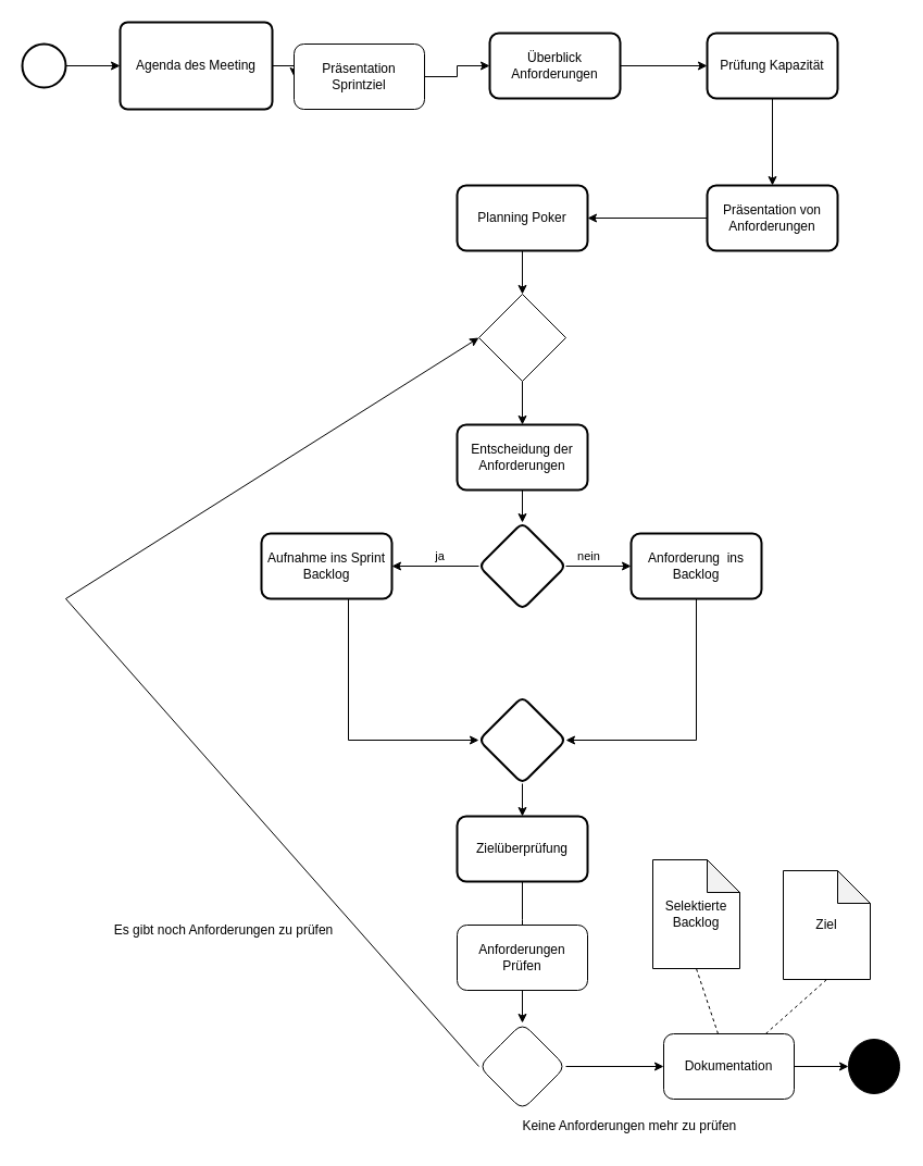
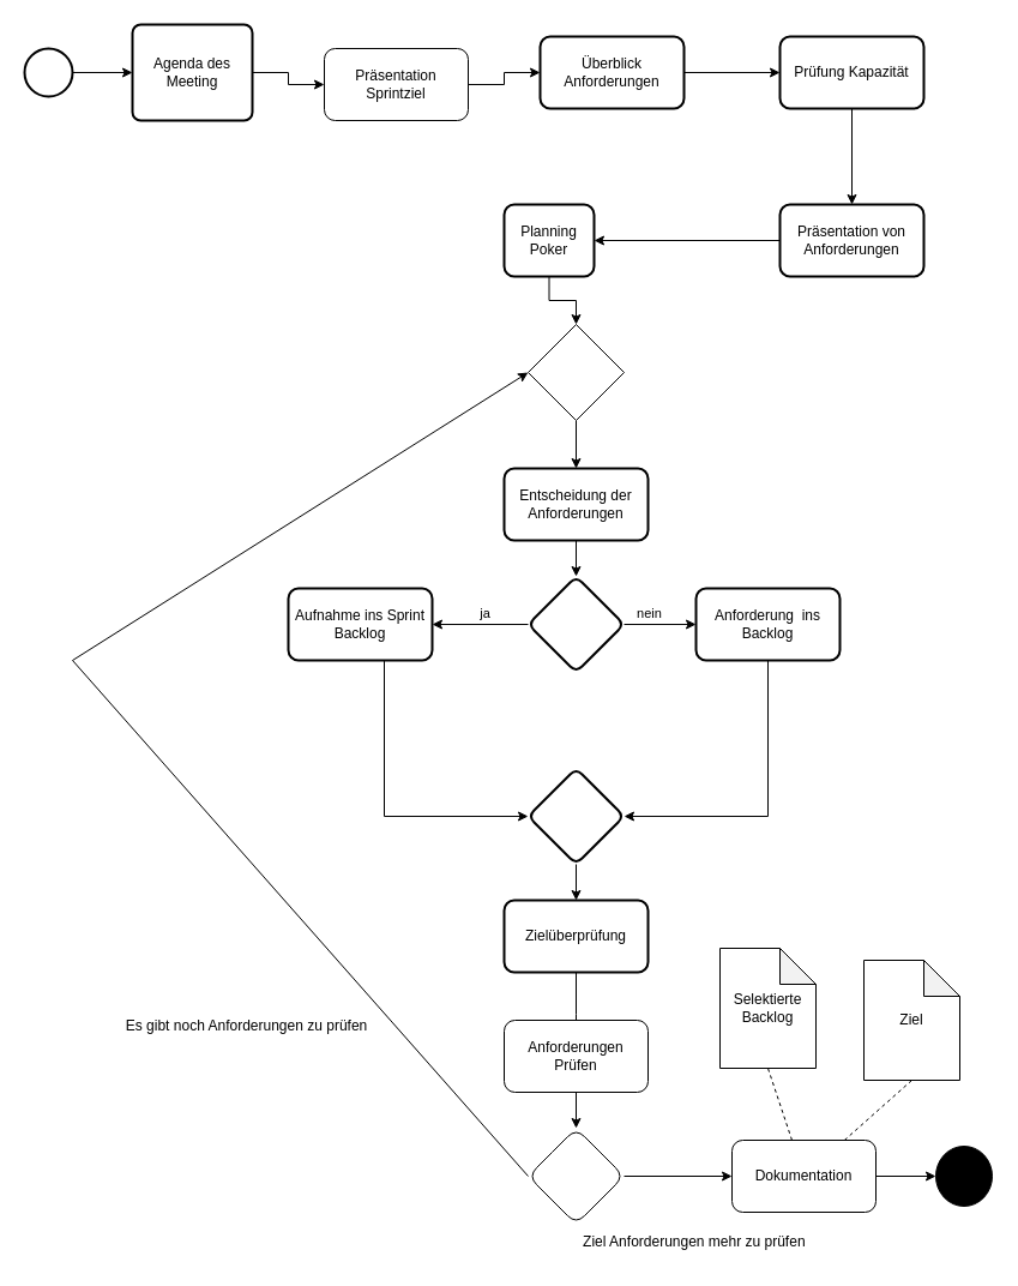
  <mxCell id="0" />
  <mxCell id="1" parent="0" />
  <mxCell id="2" value="" style="strokeWidth=2;html=1;shape=mxgraph.flowchart.start_2;whiteSpace=wrap;" parent="1" vertex="1"><mxGeometry x="20" y="40" width="40" height="40" as="geometry" /></mxCell>
  <mxCell id="3" value="" style="edgeStyle=orthogonalEdgeStyle;rounded=0;orthogonalLoop=1;jettySize=auto;html=1;" parent="1" source="30" target="6" edge="1"><mxGeometry relative="1" as="geometry" /></mxCell>
- <mxCell id="4" value="Agenda des Meeting" style="rounded=1;whiteSpace=wrap;html=1;absoluteArcSize=1;arcSize=14;strokeWidth=2;" parent="1" vertex="1"><mxGeometry x="110" y="20" width="140" height="80" as="geometry" /></mxCell>
+ <mxCell id="4" value="Agenda des Meeting" style="rounded=1;whiteSpace=wrap;html=1;absoluteArcSize=1;arcSize=14;strokeWidth=2;" parent="1" vertex="1"><mxGeometry x="110" y="20" width="100" height="80" as="geometry" /></mxCell>
  <mxCell id="5" value="" style="edgeStyle=orthogonalEdgeStyle;rounded=0;orthogonalLoop=1;jettySize=auto;html=1;" parent="1" source="6" target="9" edge="1"><mxGeometry relative="1" as="geometry" /></mxCell>
  <mxCell id="6" value="Überblick Anforderungen" style="whiteSpace=wrap;html=1;rounded=1;arcSize=14;strokeWidth=2;" parent="1" vertex="1"><mxGeometry x="450" y="30" width="120" height="60" as="geometry" /></mxCell>
  <mxCell id="7" style="edgeStyle=orthogonalEdgeStyle;rounded=0;orthogonalLoop=1;jettySize=auto;html=1;exitX=0.5;exitY=1;exitDx=0;exitDy=0;" parent="1" source="4" target="4" edge="1"><mxGeometry relative="1" as="geometry" /></mxCell>
  <mxCell id="8" value="" style="edgeStyle=orthogonalEdgeStyle;rounded=0;orthogonalLoop=1;jettySize=auto;html=1;" parent="1" source="9" target="11" edge="1"><mxGeometry relative="1" as="geometry" /></mxCell>
  <mxCell id="9" value="Prüfung Kapazität" style="whiteSpace=wrap;html=1;rounded=1;arcSize=14;strokeWidth=2;" parent="1" vertex="1"><mxGeometry x="650" y="30" width="120" height="60" as="geometry" /></mxCell>
  <mxCell id="10" value="" style="edgeStyle=orthogonalEdgeStyle;rounded=0;orthogonalLoop=1;jettySize=auto;html=1;" parent="1" source="11" target="13" edge="1"><mxGeometry relative="1" as="geometry" /></mxCell>
  <mxCell id="11" value="Präsentation von Anforderungen" style="whiteSpace=wrap;html=1;rounded=1;arcSize=14;strokeWidth=2;" parent="1" vertex="1"><mxGeometry x="650" y="170" width="120" height="60" as="geometry" /></mxCell>
  <mxCell id="12" value="" style="edgeStyle=orthogonalEdgeStyle;rounded=0;orthogonalLoop=1;jettySize=auto;html=1;" edge="1" parent="1" source="35" target="15"><mxGeometry relative="1" as="geometry" /></mxCell>
- <mxCell id="13" value="Planning Poker" style="whiteSpace=wrap;html=1;rounded=1;arcSize=14;strokeWidth=2;" parent="1" vertex="1"><mxGeometry x="420" y="170" width="120" height="60" as="geometry" /></mxCell>
+ <mxCell id="13" value="Planning Poker" style="whiteSpace=wrap;html=1;rounded=1;arcSize=14;strokeWidth=2;" parent="1" vertex="1"><mxGeometry x="420" y="170" width="75" height="60" as="geometry" /></mxCell>
  <mxCell id="14" value="" style="edgeStyle=orthogonalEdgeStyle;rounded=0;orthogonalLoop=1;jettySize=auto;html=1;" edge="1" parent="1" source="15" target="20"><mxGeometry relative="1" as="geometry" /></mxCell>
  <mxCell id="15" value="Entscheidung der Anforderungen" style="whiteSpace=wrap;html=1;rounded=1;arcSize=14;strokeWidth=2;" vertex="1" parent="1"><mxGeometry x="420" y="390" width="120" height="60" as="geometry" /></mxCell>
  <mxCell id="16" value="" style="edgeStyle=orthogonalEdgeStyle;rounded=0;orthogonalLoop=1;jettySize=auto;html=1;" edge="1" parent="1" source="20" target="22"><mxGeometry relative="1" as="geometry" /></mxCell>
  <mxCell id="17" value="ja" style="edgeLabel;html=1;align=center;verticalAlign=middle;resizable=0;points=[];" vertex="1" connectable="0" parent="16"><mxGeometry x="-0.067" relative="1" as="geometry"><mxPoint y="-10" as="offset" /></mxGeometry></mxCell>
  <mxCell id="18" value="" style="edgeStyle=orthogonalEdgeStyle;rounded=0;orthogonalLoop=1;jettySize=auto;html=1;" edge="1" parent="1" source="20" target="24"><mxGeometry relative="1" as="geometry" /></mxCell>
  <mxCell id="19" value="nein" style="edgeLabel;html=1;align=center;verticalAlign=middle;resizable=0;points=[];" vertex="1" connectable="0" parent="18"><mxGeometry x="-0.2" y="-1" relative="1" as="geometry"><mxPoint x="-4" y="-11" as="offset" /></mxGeometry></mxCell>
  <mxCell id="20" value="" style="rhombus;whiteSpace=wrap;html=1;rounded=1;arcSize=14;strokeWidth=2;" vertex="1" parent="1"><mxGeometry x="440" y="480" width="80" height="80" as="geometry" /></mxCell>
  <mxCell id="21" value="" style="edgeStyle=orthogonalEdgeStyle;rounded=0;orthogonalLoop=1;jettySize=auto;html=1;" edge="1" parent="1" source="22" target="26"><mxGeometry relative="1" as="geometry"><Array as="points"><mxPoint x="320" y="680" /></Array></mxGeometry></mxCell>
  <mxCell id="22" value="Aufnahme ins Sprint Backlog" style="whiteSpace=wrap;html=1;rounded=1;arcSize=14;strokeWidth=2;" vertex="1" parent="1"><mxGeometry x="240" y="490" width="120" height="60" as="geometry" /></mxCell>
  <mxCell id="23" value="" style="edgeStyle=orthogonalEdgeStyle;rounded=0;orthogonalLoop=1;jettySize=auto;html=1;entryX=1;entryY=0.5;entryDx=0;entryDy=0;" edge="1" parent="1" source="24" target="26"><mxGeometry relative="1" as="geometry"><mxPoint x="640" y="690" as="targetPoint" /><Array as="points"><mxPoint x="640" y="680" /></Array></mxGeometry></mxCell>
  <mxCell id="24" value="Anforderung &amp;nbsp;ins Backlog" style="whiteSpace=wrap;html=1;rounded=1;arcSize=14;strokeWidth=2;" vertex="1" parent="1"><mxGeometry x="580" y="490" width="120" height="60" as="geometry" /></mxCell>
  <mxCell id="25" value="" style="edgeStyle=orthogonalEdgeStyle;rounded=0;orthogonalLoop=1;jettySize=auto;html=1;" edge="1" parent="1" source="26" target="28"><mxGeometry relative="1" as="geometry" /></mxCell>
  <mxCell id="26" value="" style="rhombus;whiteSpace=wrap;html=1;rounded=1;arcSize=14;strokeWidth=2;" vertex="1" parent="1"><mxGeometry x="440" y="640" width="80" height="80" as="geometry" /></mxCell>
  <mxCell id="27" value="" style="edgeStyle=orthogonalEdgeStyle;rounded=0;orthogonalLoop=1;jettySize=auto;html=1;" edge="1" parent="1" source="28"><mxGeometry relative="1" as="geometry"><mxPoint x="480" y="880" as="targetPoint" /></mxGeometry></mxCell>
  <mxCell id="28" value="Zielüberprüfung" style="whiteSpace=wrap;html=1;rounded=1;arcSize=14;strokeWidth=2;" vertex="1" parent="1"><mxGeometry x="420" y="750" width="120" height="60" as="geometry" /></mxCell>
  <mxCell id="29" value="" style="edgeStyle=orthogonalEdgeStyle;rounded=0;orthogonalLoop=1;jettySize=auto;html=1;" edge="1" parent="1" source="4" target="30"><mxGeometry relative="1" as="geometry"><mxPoint x="210" y="60" as="sourcePoint" /><mxPoint x="450" y="60" as="targetPoint" /></mxGeometry></mxCell>
  <mxCell id="30" value="Präsentation Sprintziel" style="rounded=1;whiteSpace=wrap;html=1;" vertex="1" parent="1"><mxGeometry x="270" y="40" width="120" height="60" as="geometry" /></mxCell>
  <mxCell id="31" value="" style="endArrow=classic;html=1;rounded=0;exitX=1;exitY=0.5;exitDx=0;exitDy=0;exitPerimeter=0;entryX=0;entryY=0.5;entryDx=0;entryDy=0;" edge="1" parent="1" source="2" target="4"><mxGeometry width="50" height="50" relative="1" as="geometry"><mxPoint x="390" y="260" as="sourcePoint" /><mxPoint x="440" y="210" as="targetPoint" /></mxGeometry></mxCell>
  <mxCell id="32" value="" style="edgeStyle=orthogonalEdgeStyle;rounded=0;orthogonalLoop=1;jettySize=auto;html=1;" edge="1" parent="1" source="33" target="37"><mxGeometry relative="1" as="geometry" /></mxCell>
  <mxCell id="33" value="Anforderungen Prüfen" style="rounded=1;whiteSpace=wrap;html=1;" vertex="1" parent="1"><mxGeometry x="420" y="850" width="120" height="60" as="geometry" /></mxCell>
  <mxCell id="34" value="" style="edgeStyle=orthogonalEdgeStyle;rounded=0;orthogonalLoop=1;jettySize=auto;html=1;" edge="1" parent="1" source="13" target="35"><mxGeometry relative="1" as="geometry"><mxPoint x="480" y="230" as="sourcePoint" /><mxPoint x="480" y="390" as="targetPoint" /></mxGeometry></mxCell>
  <mxCell id="35" value="" style="rhombus;whiteSpace=wrap;html=1;" vertex="1" parent="1"><mxGeometry x="440" y="270" width="80" height="80" as="geometry" /></mxCell>
  <mxCell id="36" value="" style="edgeStyle=orthogonalEdgeStyle;rounded=0;orthogonalLoop=1;jettySize=auto;html=1;" edge="1" parent="1" source="37" target="41"><mxGeometry relative="1" as="geometry" /></mxCell>
  <mxCell id="37" value="" style="rhombus;whiteSpace=wrap;html=1;rounded=1;" vertex="1" parent="1"><mxGeometry x="440" y="940" width="80" height="80" as="geometry" /></mxCell>
  <mxCell id="38" value="" style="endArrow=classic;html=1;rounded=0;exitX=0;exitY=0.5;exitDx=0;exitDy=0;entryX=0;entryY=0.5;entryDx=0;entryDy=0;" edge="1" parent="1" source="37" target="35"><mxGeometry width="50" height="50" relative="1" as="geometry"><mxPoint x="430" y="820" as="sourcePoint" /><mxPoint x="480" y="770" as="targetPoint" /><Array as="points"><mxPoint x="60" y="550" /></Array></mxGeometry></mxCell>
  <mxCell id="39" value="Es gibt noch Anforderungen zu prüfen" style="text;html=1;align=center;verticalAlign=middle;resizable=0;points=[];autosize=1;strokeColor=none;fillColor=none;" vertex="1" parent="1"><mxGeometry x="90" y="840" width="230" height="30" as="geometry" /></mxCell>
  <mxCell id="40" value="" style="edgeStyle=orthogonalEdgeStyle;rounded=0;orthogonalLoop=1;jettySize=auto;html=1;" edge="1" parent="1" source="41" target="42"><mxGeometry relative="1" as="geometry" /></mxCell>
  <mxCell id="41" value="Dokumentation" style="whiteSpace=wrap;html=1;rounded=1;" vertex="1" parent="1"><mxGeometry x="610" y="950" width="120" height="60" as="geometry" /></mxCell>
  <mxCell id="42" value="" style="ellipse;whiteSpace=wrap;html=1;rounded=1;fillColor=#000000;" vertex="1" parent="1"><mxGeometry x="780" y="955" width="47" height="50" as="geometry" /></mxCell>
- <mxCell id="43" value="Keine Anforderungen mehr zu prüfen&amp;nbsp;" style="text;html=1;align=center;verticalAlign=middle;resizable=0;points=[];autosize=1;strokeColor=none;fillColor=none;" vertex="1" parent="1"><mxGeometry x="470" y="1020" width="220" height="30" as="geometry" /></mxCell>
+ <mxCell id="43" value="Ziel Anforderungen mehr zu prüfen&amp;nbsp;" style="text;html=1;align=center;verticalAlign=middle;resizable=0;points=[];autosize=1;strokeColor=none;fillColor=none;" vertex="1" parent="1"><mxGeometry x="470" y="1020" width="220" height="30" as="geometry" /></mxCell>
  <mxCell id="44" value="Ziel" style="shape=note;whiteSpace=wrap;html=1;backgroundOutline=1;darkOpacity=0.05;" vertex="1" parent="1"><mxGeometry x="720" y="800" width="80" height="100" as="geometry" /></mxCell>
  <mxCell id="45" value="Selektierte Backlog" style="shape=note;whiteSpace=wrap;html=1;backgroundOutline=1;darkOpacity=0.05;" vertex="1" parent="1"><mxGeometry x="600" y="790" width="80" height="100" as="geometry" /></mxCell>
  <mxCell id="46" value="" style="endArrow=none;dashed=1;html=1;rounded=0;entryX=0.5;entryY=1;entryDx=0;entryDy=0;entryPerimeter=0;" edge="1" parent="1" source="41" target="44"><mxGeometry width="50" height="50" relative="1" as="geometry"><mxPoint x="660" y="990" as="sourcePoint" /><mxPoint x="710" y="940" as="targetPoint" /></mxGeometry></mxCell>
  <mxCell id="47" value="" style="endArrow=none;dashed=1;html=1;rounded=0;entryX=0.5;entryY=1;entryDx=0;entryDy=0;entryPerimeter=0;" edge="1" parent="1" source="41" target="45"><mxGeometry width="50" height="50" relative="1" as="geometry"><mxPoint x="660" y="990" as="sourcePoint" /><mxPoint x="710" y="940" as="targetPoint" /></mxGeometry></mxCell>
